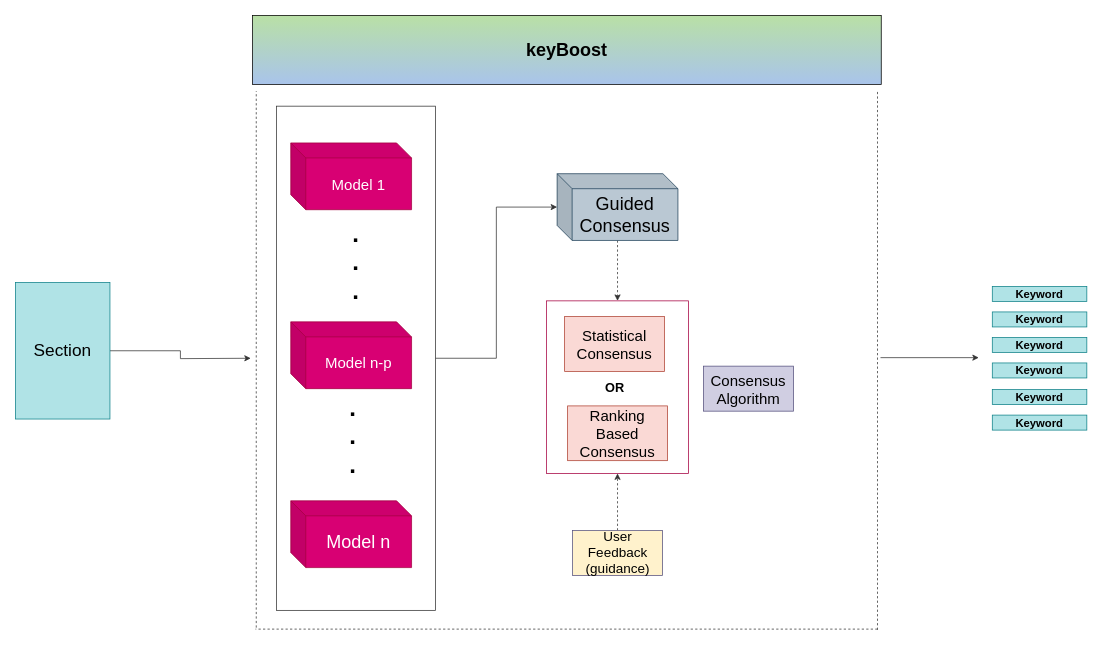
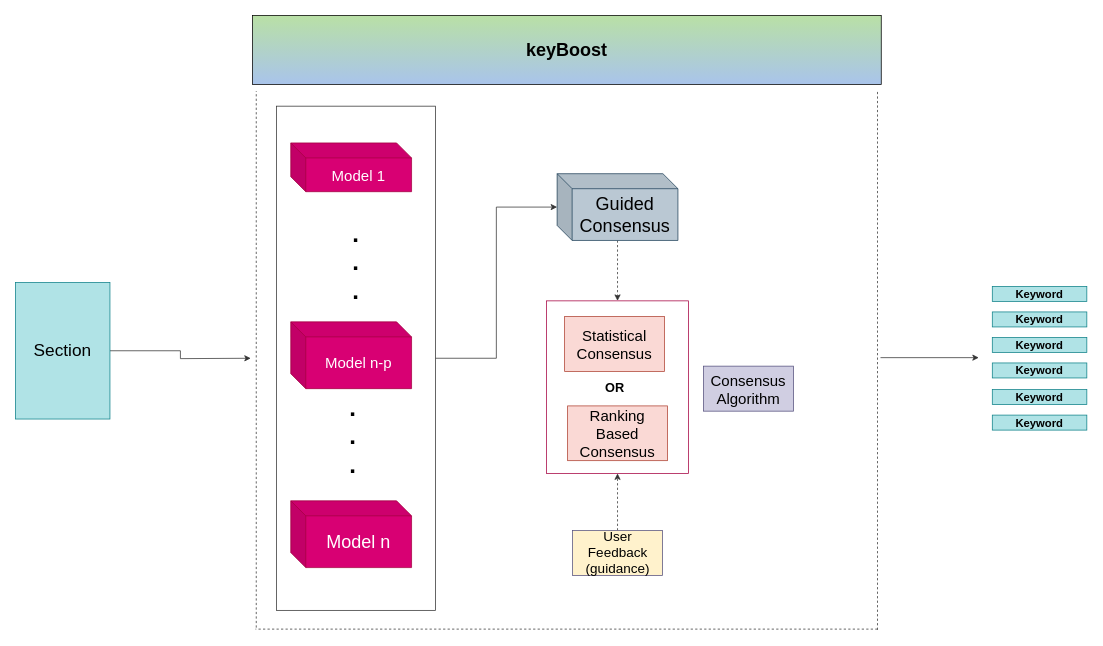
  <mxCell id="0" />
  <mxCell id="1" parent="0" />
  <mxCell id="2" value="" style="rounded=0;whiteSpace=wrap;html=1;fillColor=none;strokeColor=#333333;" vertex="1" parent="1"><mxGeometry x="368" y="141" width="212" height="672" as="geometry" /></mxCell>
  <mxCell id="3" value="" style="rounded=0;whiteSpace=wrap;html=1;strokeColor=#A50040;fontColor=#ffffff;fillColor=none;" vertex="1" parent="1"><mxGeometry x="728" y="400.5" width="189" height="230" as="geometry" /></mxCell>
  <mxCell id="4" style="edgeStyle=orthogonalEdgeStyle;rounded=0;orthogonalLoop=1;jettySize=auto;html=1;strokeColor=#333333;" edge="1" parent="1" source="5"><mxGeometry relative="1" as="geometry"><mxPoint x="333.667" y="477" as="targetPoint" /></mxGeometry></mxCell>
  <mxCell id="5" value="&lt;font style=&quot;font-size: 23px&quot;&gt;Section&lt;/font&gt;" style="rounded=0;whiteSpace=wrap;html=1;fillColor=#b0e3e6;strokeColor=#0e8088;gradientDirection=south;" vertex="1" parent="1"><mxGeometry x="20" y="376" width="126" height="182" as="geometry" /></mxCell>
- <mxCell id="6" value="&lt;font style=&quot;font-size: 20px&quot;&gt;Model 1&lt;/font&gt;" style="shape=cube;whiteSpace=wrap;html=1;boundedLbl=1;backgroundOutline=1;darkOpacity=0.05;darkOpacity2=0.1;fillColor=#d80073;strokeColor=#A50040;fontColor=#ffffff;" vertex="1" parent="1"><mxGeometry x="387" y="190" width="161" height="89" as="geometry" /></mxCell>
+ <mxCell id="6" value="&lt;font style=&quot;font-size: 20px&quot;&gt;Model 1&lt;/font&gt;" style="shape=cube;whiteSpace=wrap;html=1;boundedLbl=1;backgroundOutline=1;darkOpacity=0.05;darkOpacity2=0.1;fillColor=#d80073;strokeColor=#A50040;fontColor=#ffffff;" vertex="1" parent="1"><mxGeometry x="387" y="190" width="161" height="65" as="geometry" /></mxCell>
  <mxCell id="7" value="&lt;font style=&quot;font-size: 20px&quot;&gt;Model n-p&lt;/font&gt;" style="shape=cube;whiteSpace=wrap;html=1;boundedLbl=1;backgroundOutline=1;darkOpacity=0.05;darkOpacity2=0.1;fillColor=#d80073;strokeColor=#A50040;fontColor=#ffffff;" vertex="1" parent="1"><mxGeometry x="387" y="428.5" width="161" height="89" as="geometry" /></mxCell>
  <mxCell id="8" value="&lt;font style=&quot;font-size: 24px&quot;&gt;Model n&lt;/font&gt;" style="shape=cube;whiteSpace=wrap;html=1;boundedLbl=1;backgroundOutline=1;darkOpacity=0.05;darkOpacity2=0.1;fillColor=#d80073;strokeColor=#A50040;fontColor=#ffffff;" vertex="1" parent="1"><mxGeometry x="387" y="667" width="161" height="89" as="geometry" /></mxCell>
  <mxCell id="9" style="edgeStyle=orthogonalEdgeStyle;rounded=0;orthogonalLoop=1;jettySize=auto;html=1;dashed=1;strokeColor=#333333;" edge="1" parent="1" source="10" target="3"><mxGeometry relative="1" as="geometry" /></mxCell>
  <mxCell id="10" value="&lt;font style=&quot;font-size: 24px&quot;&gt;Guided&lt;br&gt;Consensus&lt;/font&gt;" style="shape=cube;whiteSpace=wrap;html=1;boundedLbl=1;backgroundOutline=1;darkOpacity=0.05;darkOpacity2=0.1;fillColor=#bac8d3;strokeColor=#23445d;" vertex="1" parent="1"><mxGeometry x="742" y="231" width="161" height="89" as="geometry" /></mxCell>
  <mxCell id="11" value="&lt;b&gt;&lt;font style=&quot;font-size: 15px&quot;&gt;Keyword&lt;/font&gt;&lt;/b&gt;" style="rounded=0;whiteSpace=wrap;html=1;fillColor=#b0e3e6;strokeColor=#0e8088;" vertex="1" parent="1"><mxGeometry x="1322" y="381.25" width="126" height="20" as="geometry" /></mxCell>
  <mxCell id="12" value="&lt;b&gt;&lt;font style=&quot;font-size: 15px&quot;&gt;Keyword&lt;/font&gt;&lt;/b&gt;" style="rounded=0;whiteSpace=wrap;html=1;fillColor=#b0e3e6;strokeColor=#0e8088;" vertex="1" parent="1"><mxGeometry x="1322" y="415.25" width="126" height="20" as="geometry" /></mxCell>
  <mxCell id="13" value="&lt;b&gt;&lt;font style=&quot;font-size: 15px&quot;&gt;Keyword&lt;/font&gt;&lt;/b&gt;" style="rounded=0;whiteSpace=wrap;html=1;fillColor=#b0e3e6;strokeColor=#0e8088;" vertex="1" parent="1"><mxGeometry x="1322" y="449.25" width="126" height="20" as="geometry" /></mxCell>
  <mxCell id="14" value="&lt;b&gt;&lt;font style=&quot;font-size: 15px&quot;&gt;Keyword&lt;/font&gt;&lt;/b&gt;" style="rounded=0;whiteSpace=wrap;html=1;fillColor=#b0e3e6;strokeColor=#0e8088;" vertex="1" parent="1"><mxGeometry x="1322" y="483.25" width="126" height="20" as="geometry" /></mxCell>
  <mxCell id="15" value="&lt;b&gt;&lt;font style=&quot;font-size: 15px&quot;&gt;Keyword&lt;/font&gt;&lt;/b&gt;" style="rounded=0;whiteSpace=wrap;html=1;fillColor=#b0e3e6;strokeColor=#0e8088;" vertex="1" parent="1"><mxGeometry x="1322" y="518.75" width="126" height="20" as="geometry" /></mxCell>
  <mxCell id="16" value="&lt;b&gt;&lt;font style=&quot;font-size: 15px&quot;&gt;Keyword&lt;/font&gt;&lt;/b&gt;" style="rounded=0;whiteSpace=wrap;html=1;fillColor=#b0e3e6;strokeColor=#0e8088;" vertex="1" parent="1"><mxGeometry x="1322" y="552.75" width="126" height="20" as="geometry" /></mxCell>
  <mxCell id="17" value="&lt;font style=&quot;font-size: 20px&quot;&gt;Statistical Consensus&lt;/font&gt;" style="rounded=0;whiteSpace=wrap;html=1;fillColor=#fad9d5;strokeColor=#ae4132;" vertex="1" parent="1"><mxGeometry x="752" y="421.5" width="133" height="73" as="geometry" /></mxCell>
  <mxCell id="18" value="&lt;font style=&quot;font-size: 20px&quot;&gt;Ranking Based Consensus&lt;/font&gt;" style="rounded=0;whiteSpace=wrap;html=1;fillColor=#fad9d5;strokeColor=#ae4132;" vertex="1" parent="1"><mxGeometry x="756" y="540.5" width="133" height="73" as="geometry" /></mxCell>
  <mxCell id="19" value="&lt;font style=&quot;font-size: 20px&quot;&gt;Consensus&lt;br&gt;Algorithm&lt;/font&gt;" style="rounded=0;whiteSpace=wrap;html=1;fillColor=#d0cee2;strokeColor=#56517e;" vertex="1" parent="1"><mxGeometry x="937" y="487.5" width="120" height="60" as="geometry" /></mxCell>
  <mxCell id="20" value="&lt;font style=&quot;font-size: 17px&quot;&gt;&lt;b&gt;OR&lt;/b&gt;&lt;/font&gt;" style="text;html=1;strokeColor=none;fillColor=none;align=center;verticalAlign=middle;whiteSpace=wrap;rounded=0;" vertex="1" parent="1"><mxGeometry x="798.5" y="507.5" width="40" height="20" as="geometry" /></mxCell>
  <mxCell id="21" style="edgeStyle=orthogonalEdgeStyle;rounded=0;orthogonalLoop=1;jettySize=auto;html=1;entryX=0.5;entryY=1;entryDx=0;entryDy=0;dashed=1;strokeColor=#333333;" edge="1" parent="1" source="22" target="3"><mxGeometry relative="1" as="geometry" /></mxCell>
  <mxCell id="22" value="&lt;font style=&quot;font-size: 18px&quot;&gt;User Feedback&lt;br&gt;(guidance)&lt;br&gt;&lt;/font&gt;" style="rounded=0;whiteSpace=wrap;html=1;fillColor=#fff2cc;strokeColor=#56517e;" vertex="1" parent="1"><mxGeometry x="762.5" y="706.5" width="120" height="60" as="geometry" /></mxCell>
  <mxCell id="23" value="&lt;b&gt;&lt;font style=&quot;font-size: 32px&quot;&gt;.&lt;br&gt;.&lt;br&gt;.&lt;br&gt;&lt;/font&gt;&lt;/b&gt;" style="text;html=1;strokeColor=none;fillColor=none;align=center;verticalAlign=middle;whiteSpace=wrap;rounded=0;" vertex="1" parent="1"><mxGeometry x="454" y="340" width="40" height="17" as="geometry" /></mxCell>
  <mxCell id="24" value="&lt;b&gt;&lt;font style=&quot;font-size: 32px&quot;&gt;.&lt;br&gt;.&lt;br&gt;.&lt;br&gt;&lt;/font&gt;&lt;/b&gt;" style="text;html=1;strokeColor=none;fillColor=none;align=center;verticalAlign=middle;whiteSpace=wrap;rounded=0;" vertex="1" parent="1"><mxGeometry x="450" y="572" width="40" height="17" as="geometry" /></mxCell>
  <mxCell id="25" style="edgeStyle=orthogonalEdgeStyle;rounded=0;orthogonalLoop=1;jettySize=auto;html=1;strokeColor=#333333;" edge="1" parent="1" source="2" target="10"><mxGeometry relative="1" as="geometry" /></mxCell>
  <mxCell id="26" value="" style="endArrow=none;dashed=1;html=1;strokeColor=#333333;" edge="1" parent="1"><mxGeometry width="50" height="50" relative="1" as="geometry"><mxPoint x="341" y="836" as="sourcePoint" /><mxPoint x="341" y="121" as="targetPoint" /></mxGeometry></mxCell>
  <mxCell id="27" value="" style="endArrow=none;dashed=1;html=1;strokeColor=#333333;" edge="1" parent="1"><mxGeometry width="50" height="50" relative="1" as="geometry"><mxPoint x="1169" y="839" as="sourcePoint" /><mxPoint x="1169" y="122" as="targetPoint" /></mxGeometry></mxCell>
  <mxCell id="28" value="" style="endArrow=classic;html=1;strokeColor=#333333;" edge="1" parent="1"><mxGeometry width="50" height="50" relative="1" as="geometry"><mxPoint x="1173" y="476.17" as="sourcePoint" /><mxPoint x="1304" y="476.17" as="targetPoint" /></mxGeometry></mxCell>
  <mxCell id="29" value="&lt;b style=&quot;font-size: 24px&quot;&gt;keyBoost&lt;/b&gt;" style="rounded=0;whiteSpace=wrap;html=1;shadow=0;fillColor=#B9E0A5;gradientColor=#A9C4EB;" vertex="1" parent="1"><mxGeometry x="336" y="20" width="838" height="92" as="geometry" /></mxCell>
  <mxCell id="30" value="" style="endArrow=none;dashed=1;html=1;strokeColor=#333333;" edge="1" parent="1"><mxGeometry width="50" height="50" relative="1" as="geometry"><mxPoint x="1169" y="838" as="sourcePoint" /><mxPoint x="340" y="838" as="targetPoint" /></mxGeometry></mxCell>
